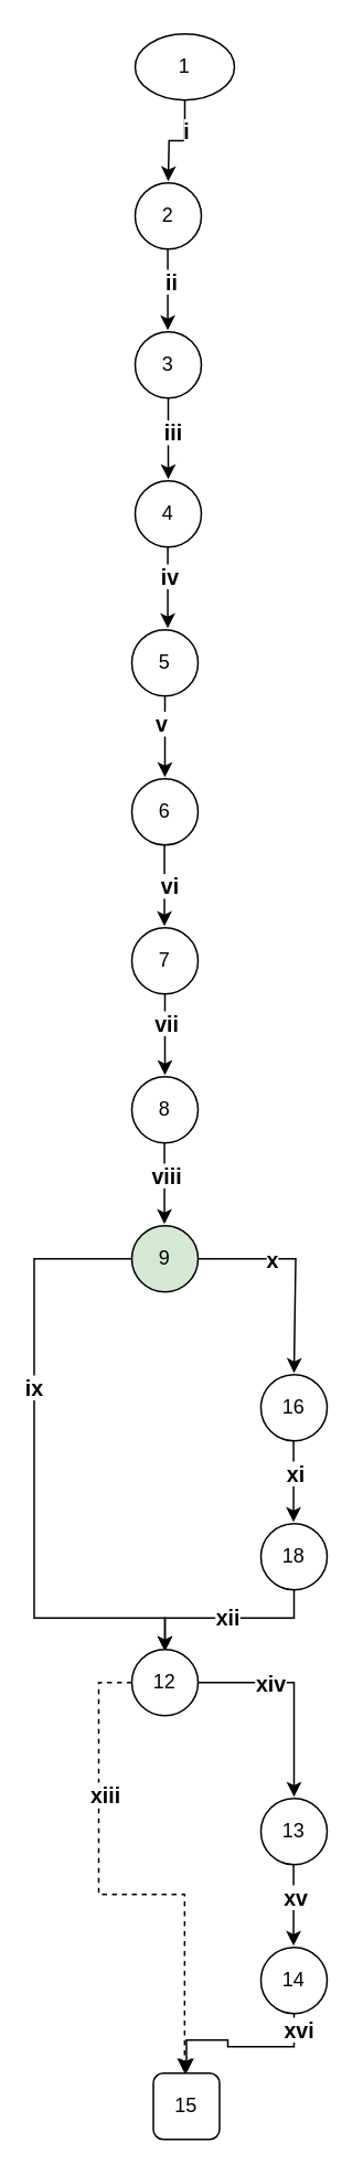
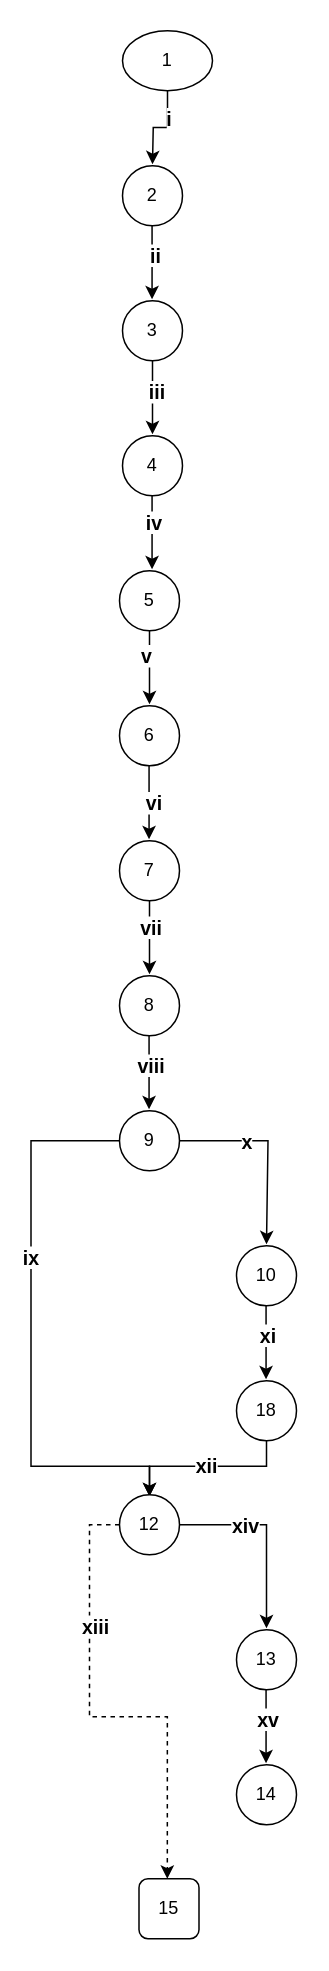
  <mxCell id="0" />
  <mxCell id="1" parent="0" />
  <mxCell id="2" style="edgeStyle=orthogonalEdgeStyle;rounded=0;orthogonalLoop=1;jettySize=auto;html=1;exitX=0.5;exitY=1;exitDx=0;exitDy=0;" edge="1" parent="1" source="4"><mxGeometry relative="1" as="geometry"><mxPoint x="101" y="109" as="targetPoint" /></mxGeometry></mxCell>
  <mxCell id="3" value="&lt;b&gt;&lt;font style=&quot;font-size: 13px;&quot;&gt;i&lt;/font&gt;&lt;/b&gt;" style="edgeLabel;html=1;align=center;verticalAlign=middle;resizable=0;points=[];" vertex="1" connectable="0" parent="2"><mxGeometry x="-0.369" relative="1" as="geometry"><mxPoint as="offset" /></mxGeometry></mxCell>
  <mxCell id="4" value="1" style="ellipse;whiteSpace=wrap;html=1;aspect=fixed;" vertex="1" parent="1"><mxGeometry x="81" y="20" width="60" height="40" as="geometry" /></mxCell>
  <mxCell id="5" value="2" style="ellipse;whiteSpace=wrap;html=1;aspect=fixed;" vertex="1" parent="1"><mxGeometry x="81" y="110" width="40" height="40" as="geometry" /></mxCell>
  <mxCell id="6" style="edgeStyle=orthogonalEdgeStyle;rounded=0;orthogonalLoop=1;jettySize=auto;html=1;exitX=0.5;exitY=1;exitDx=0;exitDy=0;" edge="1" parent="1" source="8"><mxGeometry relative="1" as="geometry"><mxPoint x="101" y="289" as="targetPoint" /></mxGeometry></mxCell>
  <mxCell id="7" value="&lt;b&gt;&lt;font style=&quot;font-size: 13px;&quot;&gt;iii&lt;/font&gt;&lt;/b&gt;" style="edgeLabel;html=1;align=center;verticalAlign=middle;resizable=0;points=[];" vertex="1" connectable="0" parent="6"><mxGeometry x="-0.174" y="2" relative="1" as="geometry"><mxPoint as="offset" /></mxGeometry></mxCell>
  <mxCell id="8" value="3" style="ellipse;whiteSpace=wrap;html=1;aspect=fixed;" vertex="1" parent="1"><mxGeometry x="81" y="200" width="40" height="40" as="geometry" /></mxCell>
  <mxCell id="9" value="4" style="ellipse;whiteSpace=wrap;html=1;aspect=fixed;" vertex="1" parent="1"><mxGeometry x="81" y="290" width="40" height="40" as="geometry" /></mxCell>
  <mxCell id="10" style="edgeStyle=orthogonalEdgeStyle;rounded=0;orthogonalLoop=1;jettySize=auto;html=1;exitX=0.5;exitY=1;exitDx=0;exitDy=0;" edge="1" parent="1"><mxGeometry relative="1" as="geometry"><mxPoint x="100.71" y="199" as="targetPoint" /><mxPoint x="100.71" y="150" as="sourcePoint" /></mxGeometry></mxCell>
  <mxCell id="11" value="&lt;b&gt;&lt;font style=&quot;font-size: 13px;&quot;&gt;ii&lt;/font&gt;&lt;/b&gt;" style="edgeLabel;html=1;align=center;verticalAlign=middle;resizable=0;points=[];" vertex="1" connectable="0" parent="10"><mxGeometry x="-0.236" y="2" relative="1" as="geometry"><mxPoint as="offset" /></mxGeometry></mxCell>
  <mxCell id="12" style="edgeStyle=orthogonalEdgeStyle;rounded=0;orthogonalLoop=1;jettySize=auto;html=1;exitX=0.5;exitY=1;exitDx=0;exitDy=0;" edge="1" parent="1"><mxGeometry relative="1" as="geometry"><mxPoint x="100.71" y="379" as="targetPoint" /><mxPoint x="100.71" y="330" as="sourcePoint" /></mxGeometry></mxCell>
  <mxCell id="13" value="&lt;b&gt;&lt;font style=&quot;font-size: 13px;&quot;&gt;iv&lt;/font&gt;&lt;/b&gt;" style="edgeLabel;html=1;align=center;verticalAlign=middle;resizable=0;points=[];" vertex="1" connectable="0" parent="12"><mxGeometry x="-0.292" y="1" relative="1" as="geometry"><mxPoint as="offset" /></mxGeometry></mxCell>
  <mxCell id="14" style="edgeStyle=orthogonalEdgeStyle;rounded=0;orthogonalLoop=1;jettySize=auto;html=1;exitX=0.5;exitY=1;exitDx=0;exitDy=0;" edge="1" parent="1" source="16"><mxGeometry relative="1" as="geometry"><mxPoint x="99" y="469" as="targetPoint" /></mxGeometry></mxCell>
  <mxCell id="15" value="&lt;span style=&quot;font-size: 13px;&quot;&gt;&lt;b&gt;v&lt;/b&gt;&lt;/span&gt;" style="edgeLabel;html=1;align=center;verticalAlign=middle;resizable=0;points=[];" vertex="1" connectable="0" parent="14"><mxGeometry x="-0.369" y="-3" relative="1" as="geometry"><mxPoint as="offset" /></mxGeometry></mxCell>
  <mxCell id="16" value="5" style="ellipse;whiteSpace=wrap;html=1;aspect=fixed;" vertex="1" parent="1"><mxGeometry x="79" y="380" width="40" height="40" as="geometry" /></mxCell>
  <mxCell id="17" value="6" style="ellipse;whiteSpace=wrap;html=1;aspect=fixed;" vertex="1" parent="1"><mxGeometry x="79" y="470" width="40" height="40" as="geometry" /></mxCell>
  <mxCell id="18" style="edgeStyle=orthogonalEdgeStyle;rounded=0;orthogonalLoop=1;jettySize=auto;html=1;exitX=0.5;exitY=1;exitDx=0;exitDy=0;" edge="1" parent="1" source="20"><mxGeometry relative="1" as="geometry"><mxPoint x="99" y="649" as="targetPoint" /></mxGeometry></mxCell>
  <mxCell id="19" value="&lt;b&gt;&lt;font style=&quot;font-size: 13px;&quot;&gt;vii&lt;/font&gt;&lt;/b&gt;" style="edgeLabel;html=1;align=center;verticalAlign=middle;resizable=0;points=[];" vertex="1" connectable="0" parent="18"><mxGeometry x="-0.313" relative="1" as="geometry"><mxPoint as="offset" /></mxGeometry></mxCell>
  <mxCell id="20" value="7" style="ellipse;whiteSpace=wrap;html=1;aspect=fixed;" vertex="1" parent="1"><mxGeometry x="79" y="560" width="40" height="40" as="geometry" /></mxCell>
  <mxCell id="21" value="8" style="ellipse;whiteSpace=wrap;html=1;aspect=fixed;" vertex="1" parent="1"><mxGeometry x="79" y="650" width="40" height="40" as="geometry" /></mxCell>
  <mxCell id="22" style="edgeStyle=orthogonalEdgeStyle;rounded=0;orthogonalLoop=1;jettySize=auto;html=1;exitX=0.5;exitY=1;exitDx=0;exitDy=0;" edge="1" parent="1"><mxGeometry relative="1" as="geometry"><mxPoint x="98.71" y="559" as="targetPoint" /><mxPoint x="98.71" y="510" as="sourcePoint" /></mxGeometry></mxCell>
  <mxCell id="23" value="&lt;b&gt;&lt;font style=&quot;font-size: 13px;&quot;&gt;vi&lt;/font&gt;&lt;/b&gt;" style="edgeLabel;html=1;align=center;verticalAlign=middle;resizable=0;points=[];" vertex="1" connectable="0" parent="22"><mxGeometry x="-0.039" y="3" relative="1" as="geometry"><mxPoint as="offset" /></mxGeometry></mxCell>
  <mxCell id="24" style="edgeStyle=orthogonalEdgeStyle;rounded=0;orthogonalLoop=1;jettySize=auto;html=1;exitX=0.5;exitY=1;exitDx=0;exitDy=0;" edge="1" parent="1"><mxGeometry relative="1" as="geometry"><mxPoint x="98.71" y="739" as="targetPoint" /><mxPoint x="98.71" y="690" as="sourcePoint" /></mxGeometry></mxCell>
  <mxCell id="25" value="&lt;b&gt;&lt;font style=&quot;font-size: 13px;&quot;&gt;viii&lt;/font&gt;&lt;/b&gt;" style="edgeLabel;html=1;align=center;verticalAlign=middle;resizable=0;points=[];" vertex="1" connectable="0" parent="24"><mxGeometry x="-0.236" y="1" relative="1" as="geometry"><mxPoint as="offset" /></mxGeometry></mxCell>
- <mxCell id="26" value="9" style="ellipse;whiteSpace=wrap;html=1;aspect=fixed;fillColor=#d5e8d4;" vertex="1" parent="1"><mxGeometry x="79" y="740" width="40" height="40" as="geometry" /></mxCell>
+ <mxCell id="26" value="9" style="ellipse;whiteSpace=wrap;html=1;aspect=fixed;" vertex="1" parent="1"><mxGeometry x="79" y="740" width="40" height="40" as="geometry" /></mxCell>
  <mxCell id="27" style="edgeStyle=orthogonalEdgeStyle;rounded=0;orthogonalLoop=1;jettySize=auto;html=1;exitX=0;exitY=0.5;exitDx=0;exitDy=0;" edge="1" parent="1" source="26"><mxGeometry relative="1" as="geometry"><mxPoint x="20" y="960" as="sourcePoint" /><mxPoint x="99" y="997" as="targetPoint" /><Array as="points"><mxPoint x="20" y="760" /><mxPoint x="20" y="977" /><mxPoint x="99" y="977" /></Array></mxGeometry></mxCell>
  <mxCell id="28" value="&lt;b&gt;&lt;font style=&quot;font-size: 13px;&quot;&gt;ix&lt;/font&gt;&lt;/b&gt;" style="edgeLabel;html=1;align=center;verticalAlign=middle;resizable=0;points=[];" vertex="1" connectable="0" parent="27"><mxGeometry x="-0.276" y="-1" relative="1" as="geometry"><mxPoint as="offset" /></mxGeometry></mxCell>
  <mxCell id="29" style="edgeStyle=orthogonalEdgeStyle;rounded=0;orthogonalLoop=1;jettySize=auto;html=1;exitX=1;exitY=0.5;exitDx=0;exitDy=0;" edge="1" parent="1" source="26"><mxGeometry relative="1" as="geometry"><mxPoint x="177" y="829" as="targetPoint" /><mxPoint x="177" y="780" as="sourcePoint" /><Array as="points"><mxPoint x="178" y="760" /></Array></mxGeometry></mxCell>
  <mxCell id="30" value="&lt;b&gt;&lt;font style=&quot;font-size: 13px;&quot;&gt;x&lt;/font&gt;&lt;/b&gt;" style="edgeLabel;html=1;align=center;verticalAlign=middle;resizable=0;points=[];" vertex="1" connectable="0" parent="29"><mxGeometry x="-0.313" relative="1" as="geometry"><mxPoint as="offset" /></mxGeometry></mxCell>
- <mxCell id="31" value="16" style="ellipse;whiteSpace=wrap;html=1;aspect=fixed;" vertex="1" parent="1"><mxGeometry x="157" y="830" width="40" height="40" as="geometry" /></mxCell>
+ <mxCell id="31" value="10" style="ellipse;whiteSpace=wrap;html=1;aspect=fixed;" vertex="1" parent="1"><mxGeometry x="157" y="830" width="40" height="40" as="geometry" /></mxCell>
  <mxCell id="32" style="edgeStyle=orthogonalEdgeStyle;rounded=0;orthogonalLoop=1;jettySize=auto;html=1;exitX=0.5;exitY=1;exitDx=0;exitDy=0;" edge="1" parent="1"><mxGeometry relative="1" as="geometry"><mxPoint x="176.71" y="919" as="targetPoint" /><mxPoint x="176.71" y="870" as="sourcePoint" /></mxGeometry></mxCell>
  <mxCell id="33" value="&lt;b&gt;&lt;font style=&quot;font-size: 13px;&quot;&gt;xi&lt;/font&gt;&lt;/b&gt;" style="edgeLabel;html=1;align=center;verticalAlign=middle;resizable=0;points=[];" vertex="1" connectable="0" parent="32"><mxGeometry x="-0.236" y="1" relative="1" as="geometry"><mxPoint as="offset" /></mxGeometry></mxCell>
  <mxCell id="34" value="&lt;b&gt;&lt;font style=&quot;font-size: 13px;&quot;&gt;xii&lt;/font&gt;&lt;/b&gt;" style="edgeStyle=orthogonalEdgeStyle;rounded=0;orthogonalLoop=1;jettySize=auto;html=1;exitX=0.5;exitY=1;exitDx=0;exitDy=0;entryX=0.5;entryY=0;entryDx=0;entryDy=0;" edge="1" parent="1" source="35"><mxGeometry x="-0.004" relative="1" as="geometry"><mxPoint x="99" y="997" as="targetPoint" /><Array as="points"><mxPoint x="177" y="977" /><mxPoint x="99" y="977" /></Array><mxPoint as="offset" /></mxGeometry></mxCell>
  <mxCell id="35" value="18" style="ellipse;whiteSpace=wrap;html=1;aspect=fixed;" vertex="1" parent="1"><mxGeometry x="157" y="920" width="40" height="40" as="geometry" /></mxCell>
  <mxCell id="36" value="12" style="ellipse;whiteSpace=wrap;html=1;aspect=fixed;" vertex="1" parent="1"><mxGeometry x="78.999" y="996" width="40" height="40" as="geometry" /></mxCell>
  <mxCell id="37" style="edgeStyle=orthogonalEdgeStyle;rounded=0;orthogonalLoop=1;jettySize=auto;html=1;exitX=1;exitY=0.5;exitDx=0;exitDy=0;" edge="1" parent="1" source="36"><mxGeometry relative="1" as="geometry"><mxPoint x="176.999" y="1085" as="targetPoint" /><mxPoint x="176.999" y="1036" as="sourcePoint" /><Array as="points"><mxPoint x="177.999" y="1016" /></Array></mxGeometry></mxCell>
  <mxCell id="38" value="&lt;b&gt;&lt;font style=&quot;font-size: 13px;&quot;&gt;xiv&lt;/font&gt;&lt;/b&gt;" style="edgeLabel;html=1;align=center;verticalAlign=middle;resizable=0;points=[];" vertex="1" connectable="0" parent="37"><mxGeometry x="-0.313" relative="1" as="geometry"><mxPoint as="offset" /></mxGeometry></mxCell>
  <mxCell id="39" value="13" style="ellipse;whiteSpace=wrap;html=1;aspect=fixed;" vertex="1" parent="1"><mxGeometry x="156.999" y="1086" width="40" height="40" as="geometry" /></mxCell>
  <mxCell id="40" style="edgeStyle=orthogonalEdgeStyle;rounded=0;orthogonalLoop=1;jettySize=auto;html=1;exitX=0.5;exitY=1;exitDx=0;exitDy=0;" edge="1" parent="1"><mxGeometry relative="1" as="geometry"><mxPoint x="176.709" y="1175" as="targetPoint" /><mxPoint x="176.709" y="1126" as="sourcePoint" /></mxGeometry></mxCell>
  <mxCell id="41" value="&lt;b&gt;&lt;font style=&quot;font-size: 13px;&quot;&gt;xv&lt;/font&gt;&lt;/b&gt;" style="edgeLabel;html=1;align=center;verticalAlign=middle;resizable=0;points=[];" vertex="1" connectable="0" parent="40"><mxGeometry x="-0.236" y="1" relative="1" as="geometry"><mxPoint as="offset" /></mxGeometry></mxCell>
- <mxCell id="42" style="edgeStyle=orthogonalEdgeStyle;rounded=0;orthogonalLoop=1;jettySize=auto;html=1;exitX=0.5;exitY=1;exitDx=0;exitDy=0;" edge="1" parent="1" source="44" target="45"><mxGeometry relative="1" as="geometry" /></mxCell>
- <mxCell id="43" value="&lt;b&gt;&lt;font style=&quot;font-size: 13px;&quot;&gt;xvi&lt;/font&gt;&lt;/b&gt;" style="edgeLabel;html=1;align=center;verticalAlign=middle;resizable=0;points=[];" vertex="1" connectable="0" parent="42"><mxGeometry x="-0.813" y="3" relative="1" as="geometry"><mxPoint as="offset" /></mxGeometry></mxCell>
  <mxCell id="44" value="14" style="ellipse;whiteSpace=wrap;html=1;aspect=fixed;" vertex="1" parent="1"><mxGeometry x="156.999" y="1176" width="40" height="40" as="geometry" /></mxCell>
  <mxCell id="45" value="15" style="whiteSpace=wrap;html=1;aspect=fixed;rounded=1;" vertex="1" parent="1"><mxGeometry x="92" y="1252" width="40" height="40" as="geometry" /></mxCell>
  <mxCell id="46" style="edgeStyle=orthogonalEdgeStyle;rounded=0;orthogonalLoop=1;jettySize=auto;html=1;exitX=0;exitY=0.5;exitDx=0;exitDy=0;entryX=0.472;entryY=0.001;entryDx=0;entryDy=0;entryPerimeter=0;dashed=1;" edge="1" parent="1" source="36" target="45"><mxGeometry relative="1" as="geometry" /></mxCell>
  <mxCell id="47" value="&lt;b&gt;&lt;font style=&quot;font-size: 13px;&quot;&gt;xiii&lt;/font&gt;&lt;/b&gt;" style="edgeLabel;html=1;align=center;verticalAlign=middle;resizable=0;points=[];" vertex="1" connectable="0" parent="46"><mxGeometry x="-0.437" y="3" relative="1" as="geometry"><mxPoint as="offset" /></mxGeometry></mxCell>
